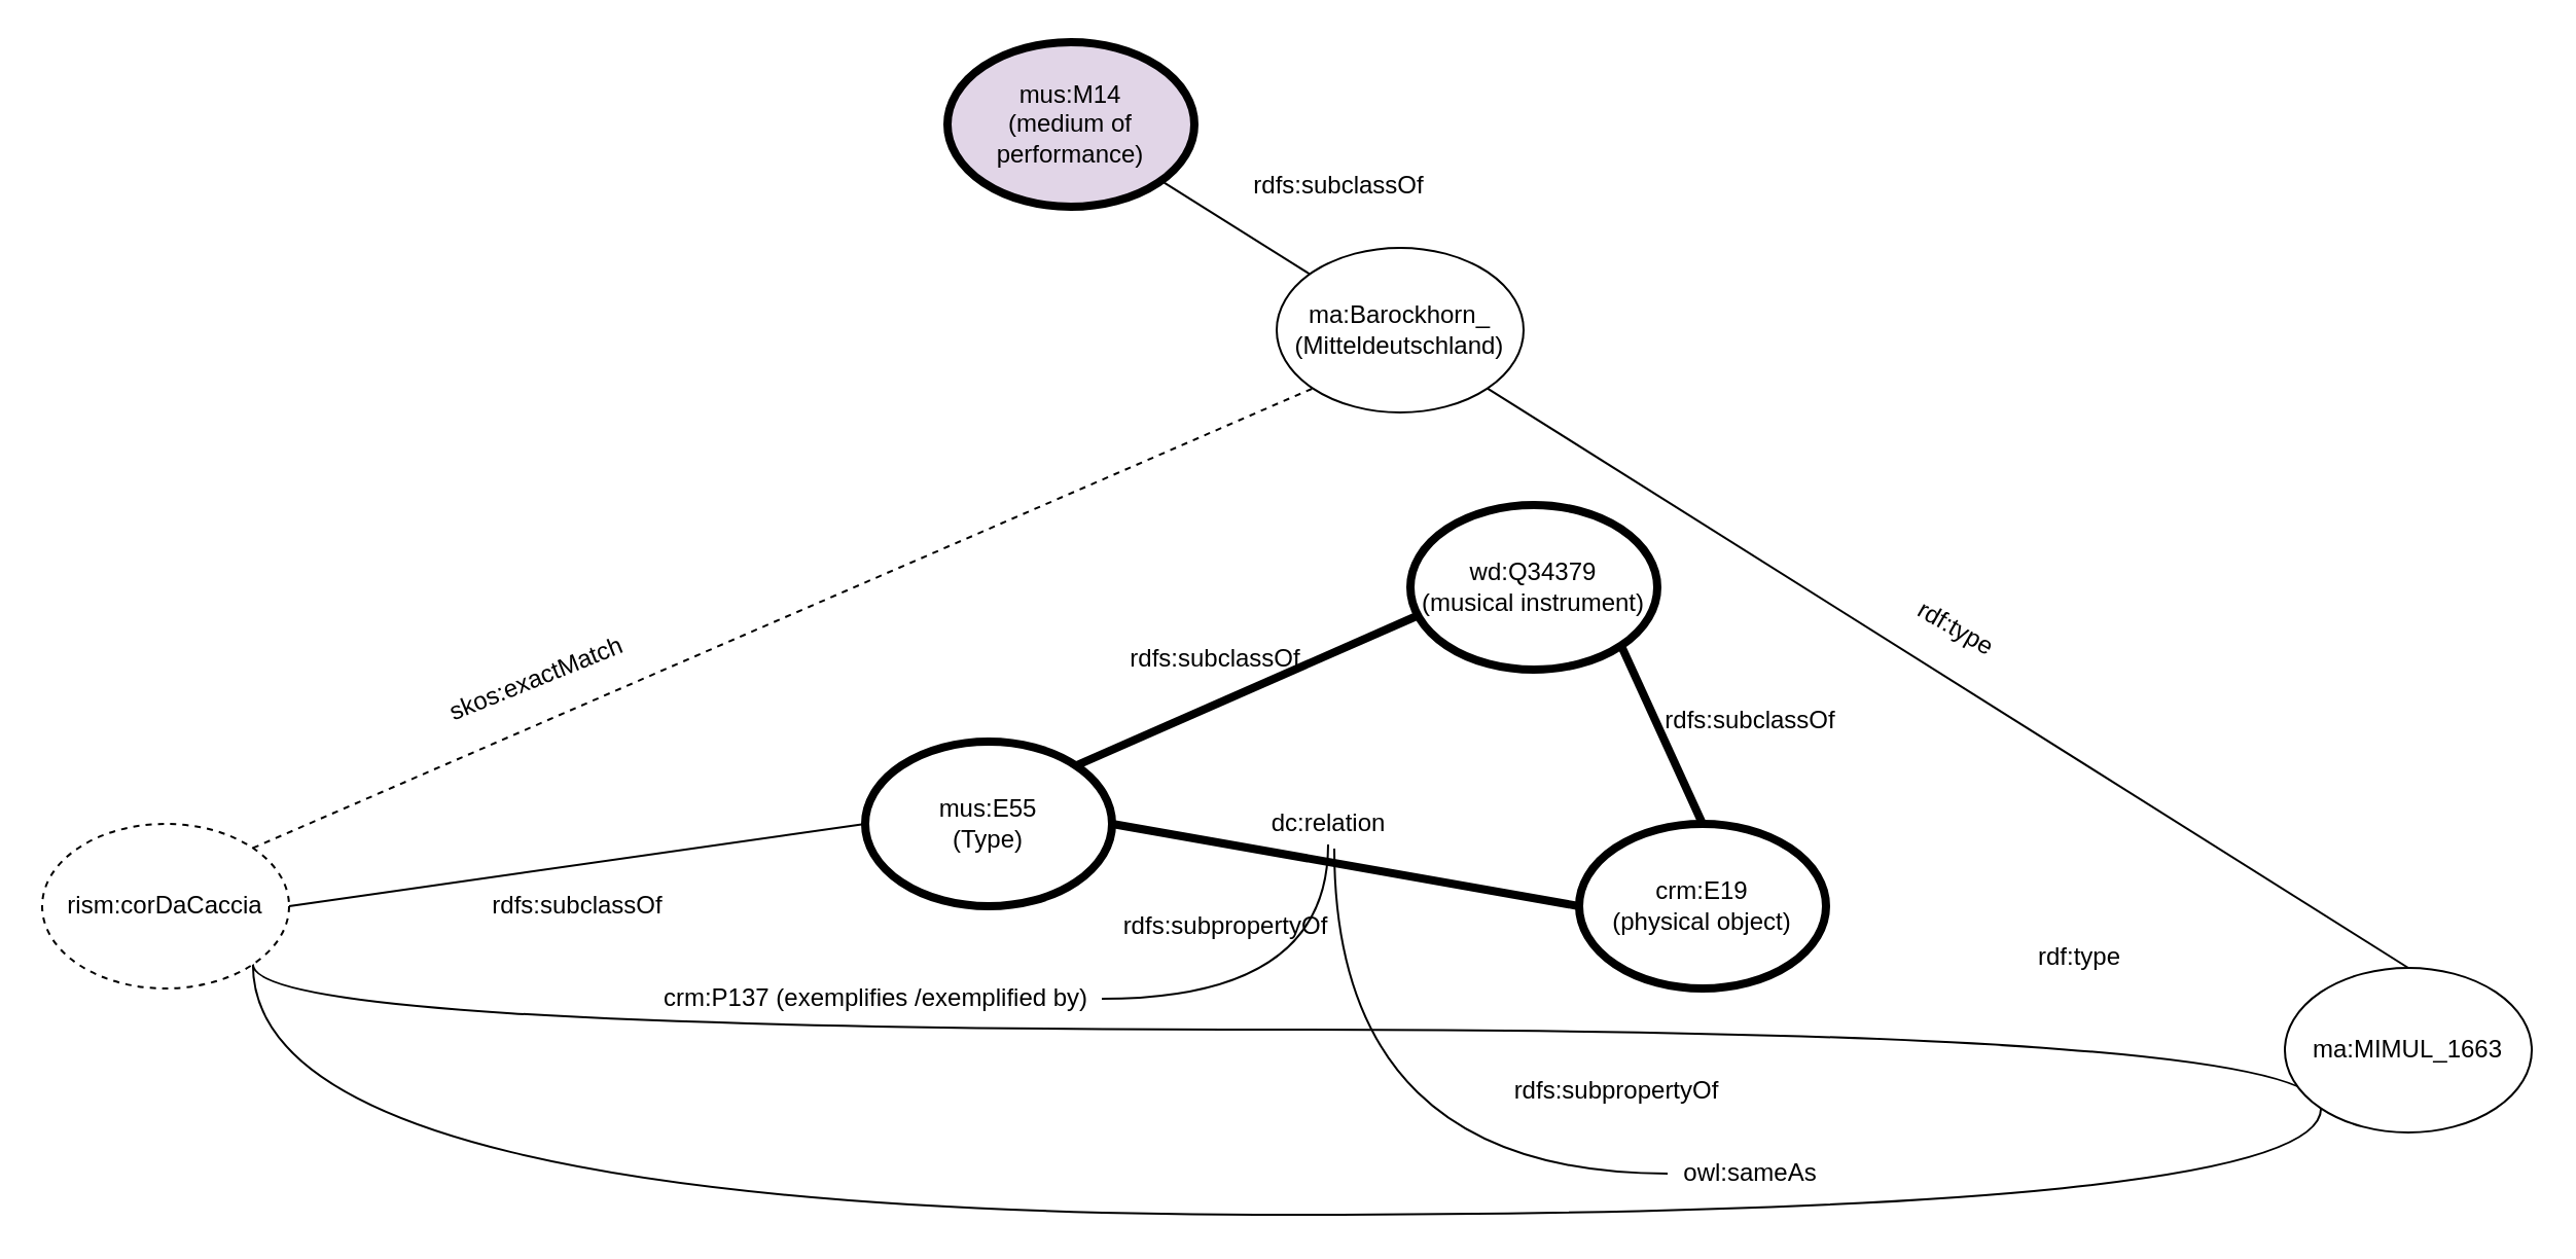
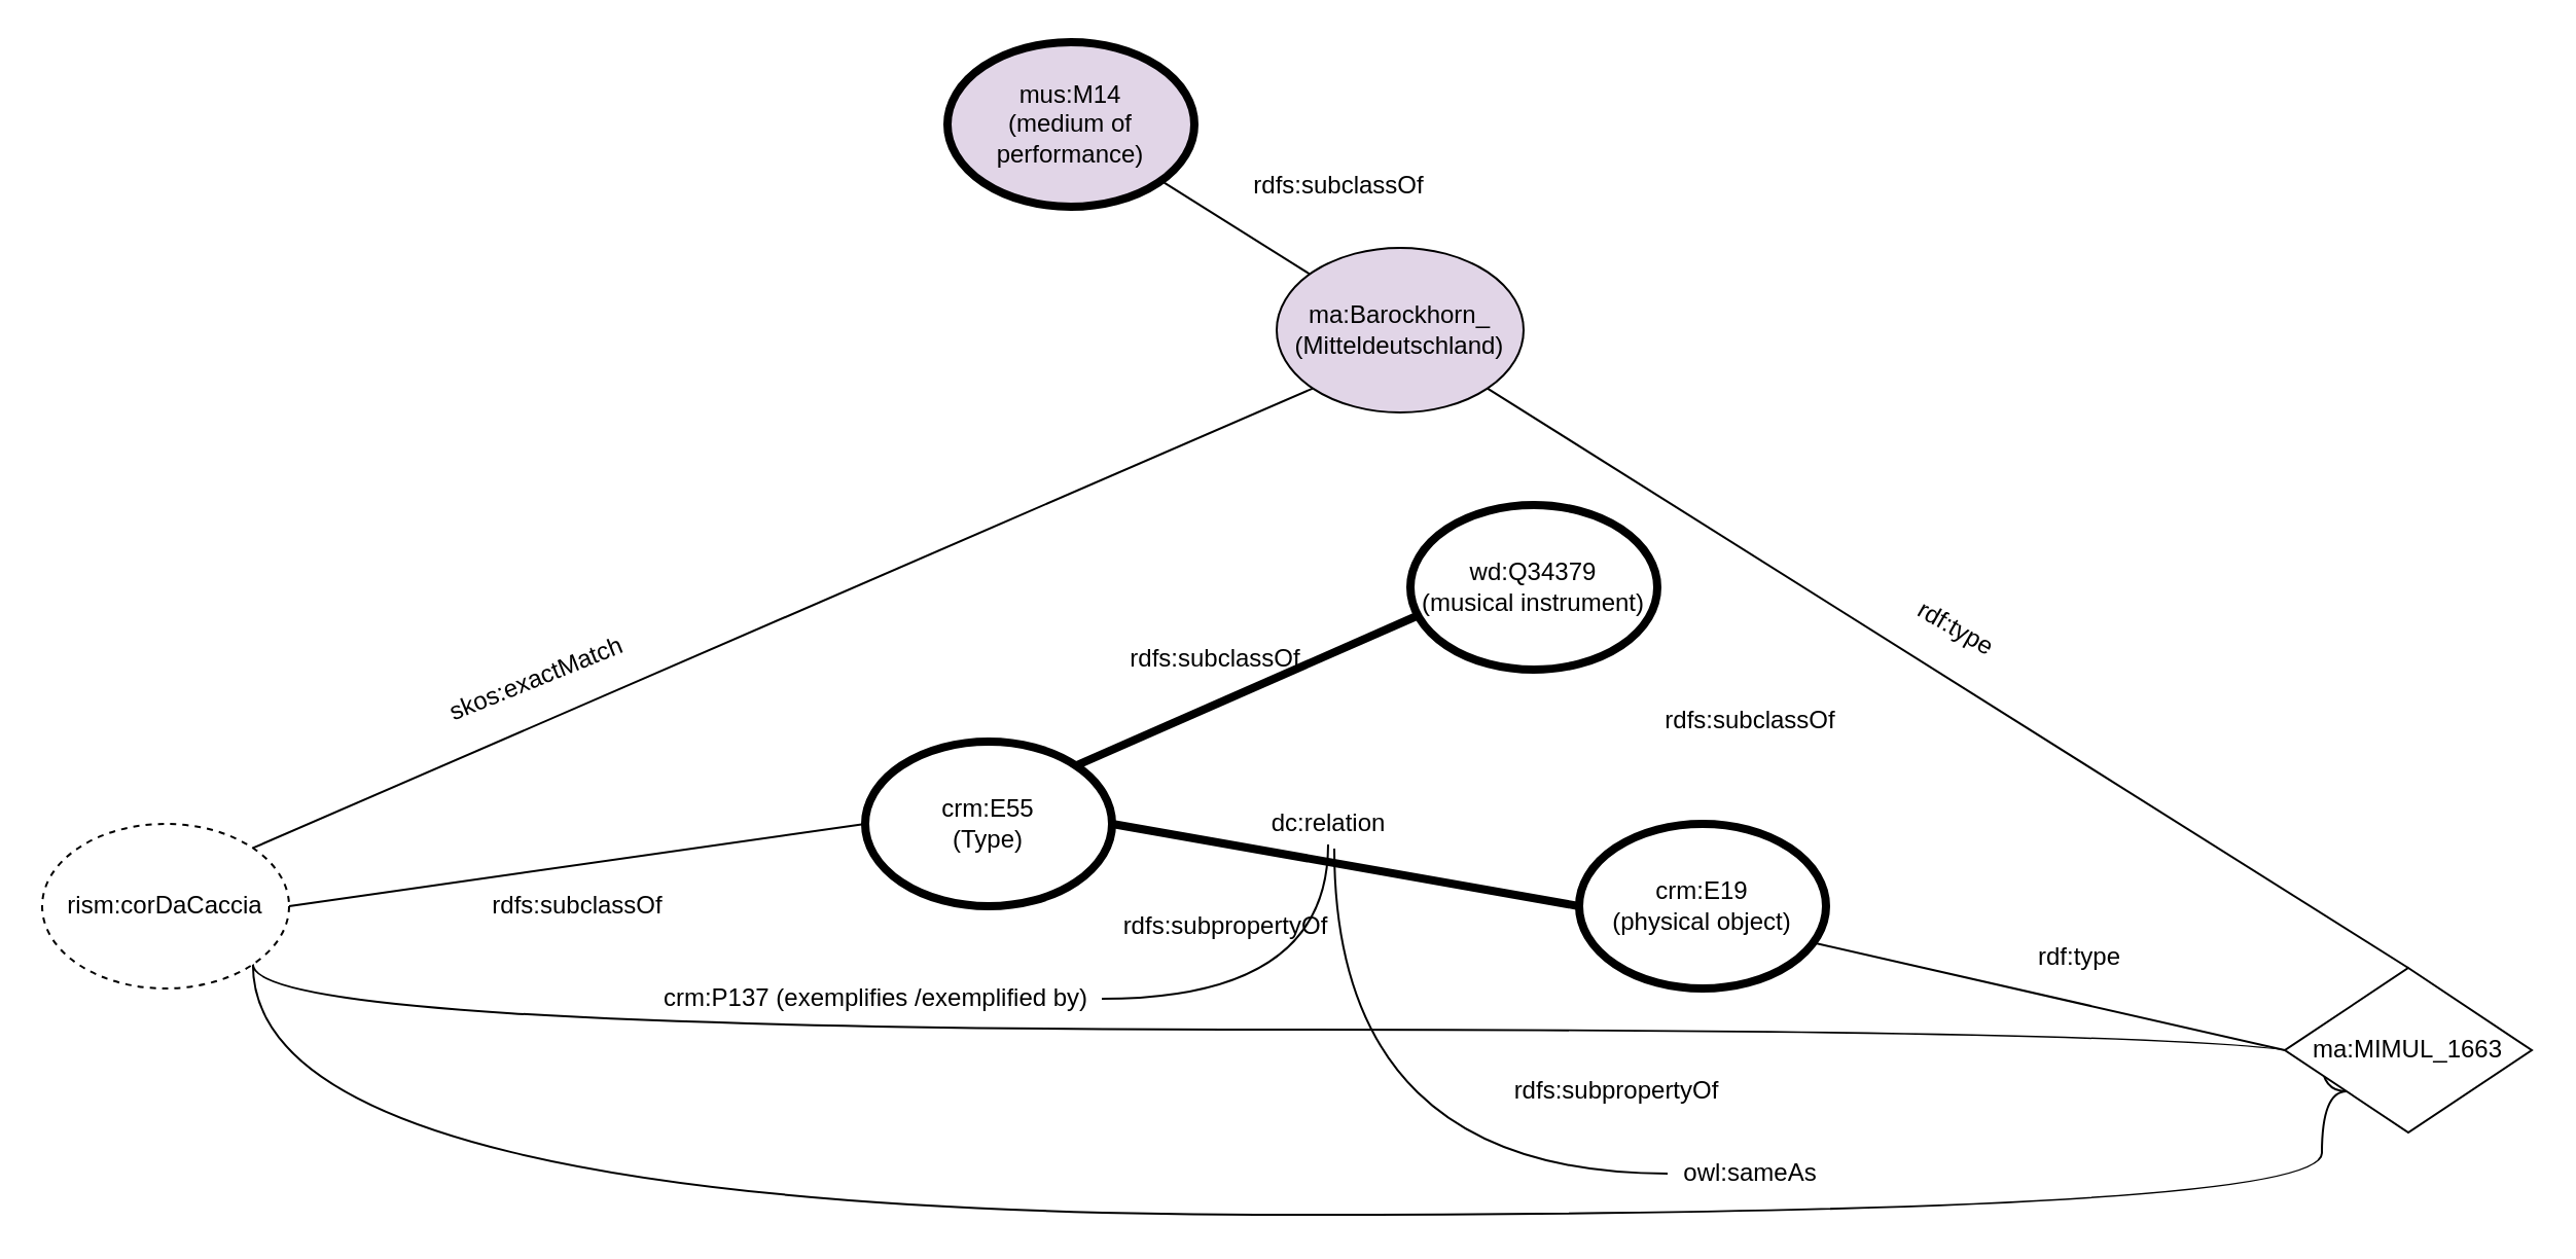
  <mxCell id="0" />
  <mxCell id="1" parent="0" />
- <mxCell id="2" style="edgeStyle=none;rounded=0;orthogonalLoop=1;jettySize=auto;html=1;exitX=1;exitY=0;exitDx=0;exitDy=0;entryX=0;entryY=1;entryDx=0;entryDy=0;endArrow=none;endFill=0;dashed=1;" parent="1" source="5" target="8" edge="1"><mxGeometry relative="1" as="geometry" /></mxCell>
+ <mxCell id="2" style="edgeStyle=none;rounded=0;orthogonalLoop=1;jettySize=auto;html=1;exitX=1;exitY=0;exitDx=0;exitDy=0;entryX=0;entryY=1;entryDx=0;entryDy=0;endArrow=none;endFill=0;" parent="1" source="5" target="8" edge="1"><mxGeometry relative="1" as="geometry" /></mxCell>
  <mxCell id="3" style="edgeStyle=orthogonalEdgeStyle;rounded=0;orthogonalLoop=1;jettySize=auto;html=1;entryX=0;entryY=1;entryDx=0;entryDy=0;endArrow=none;endFill=0;strokeWidth=1;curved=1;exitX=1;exitY=1;exitDx=0;exitDy=0;" parent="1" source="5" target="25" edge="1"><mxGeometry relative="1" as="geometry"><Array as="points"><mxPoint x="122" y="500" /><mxPoint x="1128" y="500" /></Array></mxGeometry></mxCell>
  <mxCell id="4" style="edgeStyle=orthogonalEdgeStyle;curved=1;rounded=0;orthogonalLoop=1;jettySize=auto;html=1;exitX=1;exitY=1;exitDx=0;exitDy=0;entryX=0;entryY=1;entryDx=0;entryDy=0;endArrow=none;endFill=0;strokeWidth=1;" parent="1" source="5" target="25" edge="1"><mxGeometry relative="1" as="geometry"><Array as="points"><mxPoint x="122" y="590" /><mxPoint x="1128" y="590" /></Array></mxGeometry></mxCell>
  <mxCell id="5" value="rism:corDaCaccia" style="ellipse;whiteSpace=wrap;html=1;strokeWidth=1;dashed=1;" parent="1" vertex="1"><mxGeometry x="20" y="400" width="120" height="80" as="geometry" /></mxCell>
  <mxCell id="6" style="edgeStyle=none;rounded=0;orthogonalLoop=1;jettySize=auto;html=1;exitX=1;exitY=1;exitDx=0;exitDy=0;entryX=0.5;entryY=0;entryDx=0;entryDy=0;endArrow=none;endFill=0;" parent="1" source="8" target="25" edge="1"><mxGeometry relative="1" as="geometry" /></mxCell>
  <mxCell id="7" value="" style="edgeStyle=none;rounded=0;orthogonalLoop=1;jettySize=auto;html=1;endArrow=none;endFill=0;strokeWidth=1;" edge="1" parent="1" source="8" target="9"><mxGeometry relative="1" as="geometry" /></mxCell>
- <mxCell id="8" value="ma:Barockhorn_&lt;br&gt;(Mitteldeutschland)" style="ellipse;whiteSpace=wrap;html=1;strokeWidth=1;" parent="1" vertex="1"><mxGeometry x="620" y="120" width="120" height="80" as="geometry" /></mxCell>
+ <mxCell id="8" value="ma:Barockhorn_&lt;br&gt;(Mitteldeutschland)" style="ellipse;whiteSpace=wrap;html=1;strokeWidth=1;fillColor=#e1d5e7;" parent="1" vertex="1"><mxGeometry x="620" y="120" width="120" height="80" as="geometry" /></mxCell>
  <mxCell id="9" value="mus:M14&lt;br&gt;(medium of performance)" style="ellipse;whiteSpace=wrap;html=1;strokeWidth=4;fillColor=#e1d5e7;" vertex="1" parent="1"><mxGeometry x="460" y="20" width="120" height="80" as="geometry" /></mxCell>
+ <mxCell id="10" style="rounded=0;orthogonalLoop=1;jettySize=auto;html=1;exitX=0.958;exitY=0.725;exitDx=0;exitDy=0;entryX=0;entryY=0.5;entryDx=0;entryDy=0;endArrow=none;endFill=0;strokeWidth=1;exitPerimeter=0;" parent="1" source="11" target="25" edge="1"><mxGeometry relative="1" as="geometry" /></mxCell>
  <mxCell id="11" value="crm:E19&lt;br&gt;(physical object)" style="ellipse;whiteSpace=wrap;html=1;strokeWidth=4;" parent="1" vertex="1"><mxGeometry x="767" y="400" width="120" height="80" as="geometry" /></mxCell>
  <mxCell id="12" value="skos:exactMatch" style="text;html=1;align=center;verticalAlign=middle;resizable=0;points=[];autosize=1;rotation=338;" parent="1" vertex="1"><mxGeometry x="210" y="320" width="100" height="20" as="geometry" /></mxCell>
  <mxCell id="13" value="rdf:type" style="text;html=1;align=center;verticalAlign=middle;resizable=0;points=[];autosize=1;rotation=30;" parent="1" vertex="1"><mxGeometry x="920" y="295" width="60" height="20" as="geometry" /></mxCell>
  <mxCell id="14" style="rounded=0;orthogonalLoop=1;jettySize=auto;html=1;exitX=0;exitY=0.5;exitDx=0;exitDy=0;entryX=1;entryY=0.5;entryDx=0;entryDy=0;endArrow=none;endFill=0;strokeWidth=1;" parent="1" source="17" target="5" edge="1"><mxGeometry relative="1" as="geometry"><mxPoint x="220" y="440" as="sourcePoint" /></mxGeometry></mxCell>
  <mxCell id="15" style="rounded=0;orthogonalLoop=1;jettySize=auto;html=1;exitX=1;exitY=0.5;exitDx=0;exitDy=0;entryX=0;entryY=0.5;entryDx=0;entryDy=0;endArrow=none;endFill=0;strokeWidth=4;" parent="1" source="17" target="11" edge="1"><mxGeometry relative="1" as="geometry" /></mxCell>
  <mxCell id="16" style="edgeStyle=none;rounded=0;orthogonalLoop=1;jettySize=auto;html=1;exitX=1;exitY=0;exitDx=0;exitDy=0;entryX=0.025;entryY=0.675;entryDx=0;entryDy=0;entryPerimeter=0;endArrow=none;endFill=0;strokeWidth=4;" parent="1" source="17" target="27" edge="1"><mxGeometry relative="1" as="geometry" /></mxCell>
- <mxCell id="17" value="mus:E55&lt;br&gt;(Type)" style="ellipse;whiteSpace=wrap;html=1;strokeWidth=4;" parent="1" vertex="1"><mxGeometry x="420" y="360" width="120" height="80" as="geometry" /></mxCell>
+ <mxCell id="17" value="crm:E55&lt;br&gt;(Type)" style="ellipse;whiteSpace=wrap;html=1;strokeWidth=4;" parent="1" vertex="1"><mxGeometry x="420" y="360" width="120" height="80" as="geometry" /></mxCell>
  <mxCell id="18" style="edgeStyle=orthogonalEdgeStyle;curved=1;rounded=0;orthogonalLoop=1;jettySize=auto;html=1;endArrow=none;endFill=0;strokeWidth=1;" parent="1" source="19" target="24" edge="1"><mxGeometry relative="1" as="geometry"><mxPoint x="680" y="411" as="targetPoint" /></mxGeometry></mxCell>
  <mxCell id="19" value="crm:P137 (exemplifies /exemplified by)" style="text;html=1;align=center;verticalAlign=middle;resizable=0;points=[];autosize=1;" parent="1" vertex="1"><mxGeometry x="315" y="475" width="220" height="20" as="geometry" /></mxCell>
  <mxCell id="20" style="edgeStyle=orthogonalEdgeStyle;rounded=0;orthogonalLoop=1;jettySize=auto;html=1;entryX=0.543;entryY=1.1;entryDx=0;entryDy=0;entryPerimeter=0;endArrow=none;endFill=0;strokeWidth=1;curved=1;" parent="1" source="21" target="24" edge="1"><mxGeometry relative="1" as="geometry" /></mxCell>
  <mxCell id="21" value="owl:sameAs" style="text;html=1;align=center;verticalAlign=middle;resizable=0;points=[];autosize=1;" parent="1" vertex="1"><mxGeometry x="810" y="560" width="80" height="20" as="geometry" /></mxCell>
  <mxCell id="22" value="rdfs:subclassOf" style="text;html=1;align=center;verticalAlign=middle;resizable=0;points=[];autosize=1;" parent="1" vertex="1"><mxGeometry x="230" y="430" width="100" height="20" as="geometry" /></mxCell>
  <mxCell id="23" value="rdfs:subpropertyOf" style="text;html=1;align=center;verticalAlign=middle;resizable=0;points=[];autosize=1;" parent="1" vertex="1"><mxGeometry x="730" y="520" width="110" height="20" as="geometry" /></mxCell>
  <mxCell id="24" value="dc:relation" style="text;html=1;align=center;verticalAlign=middle;resizable=0;points=[];autosize=1;" parent="1" vertex="1"><mxGeometry x="610" y="390" width="70" height="20" as="geometry" /></mxCell>
- <mxCell id="25" value="ma:MIMUL_1663" style="ellipse;whiteSpace=wrap;html=1;strokeWidth=1;" parent="1" vertex="1"><mxGeometry x="1110" y="470" width="120" height="80" as="geometry" /></mxCell>
- <mxCell id="26" style="rounded=0;orthogonalLoop=1;jettySize=auto;html=1;exitX=1;exitY=1;exitDx=0;exitDy=0;entryX=0.5;entryY=0;entryDx=0;entryDy=0;endArrow=none;endFill=0;strokeWidth=4;" edge="1" parent="1" source="27" target="11"><mxGeometry relative="1" as="geometry" /></mxCell>
+ <mxCell id="25" value="ma:MIMUL_1663" style="rhombus;whiteSpace=wrap;html=1;strokeWidth=1;" parent="1" vertex="1"><mxGeometry x="1110" y="470" width="120" height="80" as="geometry" /></mxCell>
  <mxCell id="27" value="wd:Q34379&lt;br&gt;(musical instrument)" style="ellipse;whiteSpace=wrap;html=1;strokeWidth=4;" parent="1" vertex="1"><mxGeometry x="685" y="245" width="120" height="80" as="geometry" /></mxCell>
  <mxCell id="28" value="rdfs:subclassOf" style="text;html=1;align=center;verticalAlign=middle;resizable=0;points=[];autosize=1;" parent="1" vertex="1"><mxGeometry x="540" y="310" width="100" height="20" as="geometry" /></mxCell>
  <mxCell id="29" value="rdf:type" style="text;html=1;align=center;verticalAlign=middle;resizable=0;points=[];autosize=1;" parent="1" vertex="1"><mxGeometry x="980" y="455" width="60" height="20" as="geometry" /></mxCell>
  <mxCell id="30" value="rdfs:subclassOf" style="text;html=1;align=center;verticalAlign=middle;resizable=0;points=[];autosize=1;" vertex="1" parent="1"><mxGeometry x="600" y="80" width="100" height="20" as="geometry" /></mxCell>
  <mxCell id="31" value="rdfs:subpropertyOf" style="text;html=1;align=center;verticalAlign=middle;resizable=0;points=[];autosize=1;" vertex="1" parent="1"><mxGeometry x="540" y="440" width="110" height="20" as="geometry" /></mxCell>
  <mxCell id="32" value="rdfs:subclassOf" style="text;html=1;align=center;verticalAlign=middle;resizable=0;points=[];autosize=1;" vertex="1" parent="1"><mxGeometry x="800" y="340" width="100" height="20" as="geometry" /></mxCell>
